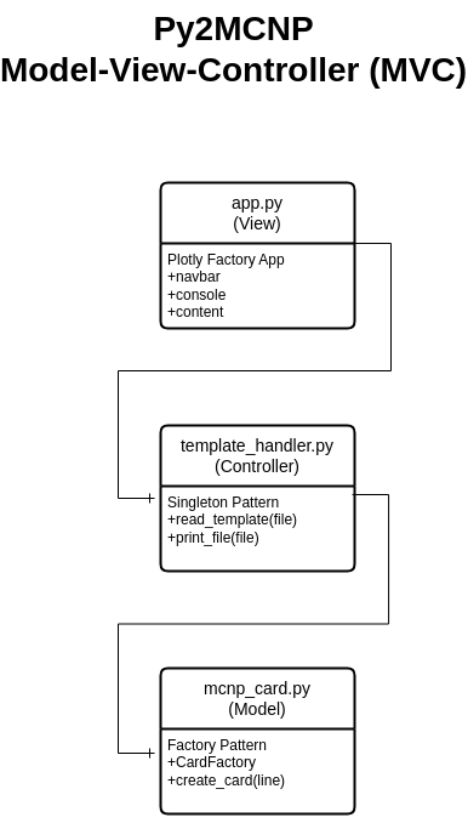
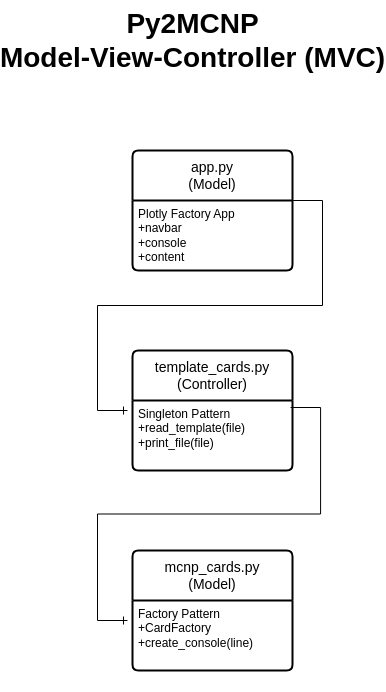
  <mxCell id="0" />
  <mxCell id="1" parent="0" />
- <mxCell id="2" value="app.py&lt;br&gt;(View)" style="swimlane;childLayout=stackLayout;horizontal=1;startSize=50;horizontalStack=0;rounded=1;fontSize=14;fontStyle=0;strokeWidth=2;resizeParent=0;resizeLast=1;shadow=0;dashed=0;align=center;arcSize=4;whiteSpace=wrap;html=1;" vertex="1" parent="1"><mxGeometry x="25" y="150" width="160" height="120" as="geometry"><mxRectangle x="345" y="200" width="80" height="50" as="alternateBounds" /></mxGeometry></mxCell>
+ <mxCell id="2" value="app.py&lt;br&gt;(Model)" style="swimlane;childLayout=stackLayout;horizontal=1;startSize=50;horizontalStack=0;rounded=1;fontSize=14;fontStyle=0;strokeWidth=2;resizeParent=0;resizeLast=1;shadow=0;dashed=0;align=center;arcSize=4;whiteSpace=wrap;html=1;" vertex="1" parent="1"><mxGeometry x="25" y="150" width="160" height="120" as="geometry"><mxRectangle x="345" y="200" width="80" height="50" as="alternateBounds" /></mxGeometry></mxCell>
  <mxCell id="3" value="Plotly Factory App&lt;br&gt;+navbar&lt;br&gt;+console&lt;br&gt;+content" style="align=left;strokeColor=none;fillColor=none;spacingLeft=4;fontSize=12;verticalAlign=top;resizable=0;rotatable=0;part=1;html=1;" vertex="1" parent="2"><mxGeometry y="50" width="160" height="70" as="geometry" /></mxCell>
- <mxCell id="4" value="template_handler.py&lt;br&gt;(Controller)" style="swimlane;childLayout=stackLayout;horizontal=1;startSize=50;horizontalStack=0;rounded=1;fontSize=14;fontStyle=0;strokeWidth=2;resizeParent=0;resizeLast=1;shadow=0;dashed=0;align=center;arcSize=4;whiteSpace=wrap;html=1;" vertex="1" parent="1"><mxGeometry x="25" y="350" width="160" height="120" as="geometry" /></mxCell>
+ <mxCell id="4" value="template_cards.py&lt;br&gt;(Controller)" style="swimlane;childLayout=stackLayout;horizontal=1;startSize=50;horizontalStack=0;rounded=1;fontSize=14;fontStyle=0;strokeWidth=2;resizeParent=0;resizeLast=1;shadow=0;dashed=0;align=center;arcSize=4;whiteSpace=wrap;html=1;" vertex="1" parent="1"><mxGeometry x="25" y="350" width="160" height="120" as="geometry" /></mxCell>
  <mxCell id="5" value="" style="edgeStyle=entityRelationEdgeStyle;fontSize=12;html=1;endArrow=ERone;endFill=1;rounded=0;exitX=0.988;exitY=0.1;exitDx=0;exitDy=0;exitPerimeter=0;" edge="1" parent="4" source="6"><mxGeometry width="100" height="100" relative="1" as="geometry"><mxPoint x="-95" y="60" as="sourcePoint" /><mxPoint x="-5" y="270" as="targetPoint" /></mxGeometry></mxCell>
  <mxCell id="6" value="Singleton Pattern&lt;br&gt;+read_template(file)&lt;br&gt;+print_file(file)" style="align=left;strokeColor=none;fillColor=none;spacingLeft=4;fontSize=12;verticalAlign=top;resizable=0;rotatable=0;part=1;html=1;" vertex="1" parent="4"><mxGeometry y="50" width="160" height="70" as="geometry" /></mxCell>
- <mxCell id="7" value="mcnp_card.py&lt;br&gt;(Model)" style="swimlane;childLayout=stackLayout;horizontal=1;startSize=50;horizontalStack=0;rounded=1;fontSize=14;fontStyle=0;strokeWidth=2;resizeParent=0;resizeLast=1;shadow=0;dashed=0;align=center;arcSize=4;whiteSpace=wrap;html=1;" vertex="1" parent="1"><mxGeometry x="25" y="550" width="160" height="120" as="geometry" /></mxCell>
- <mxCell id="8" value="Factory Pattern&lt;br&gt;+CardFactory&lt;br&gt;+create_card(line)" style="align=left;strokeColor=none;fillColor=none;spacingLeft=4;fontSize=12;verticalAlign=top;resizable=0;rotatable=0;part=1;html=1;" vertex="1" parent="7"><mxGeometry y="50" width="160" height="70" as="geometry" /></mxCell>
+ <mxCell id="7" value="mcnp_cards.py&lt;br&gt;(Model)" style="swimlane;childLayout=stackLayout;horizontal=1;startSize=50;horizontalStack=0;rounded=1;fontSize=14;fontStyle=0;strokeWidth=2;resizeParent=0;resizeLast=1;shadow=0;dashed=0;align=center;arcSize=4;whiteSpace=wrap;html=1;" vertex="1" parent="1"><mxGeometry x="25" y="550" width="160" height="120" as="geometry" /></mxCell>
+ <mxCell id="8" value="Factory Pattern&lt;br&gt;+CardFactory&lt;br&gt;+create_console(line)" style="align=left;strokeColor=none;fillColor=none;spacingLeft=4;fontSize=12;verticalAlign=top;resizable=0;rotatable=0;part=1;html=1;" vertex="1" parent="7"><mxGeometry y="50" width="160" height="70" as="geometry" /></mxCell>
  <mxCell id="9" value="" style="edgeStyle=entityRelationEdgeStyle;fontSize=12;html=1;endArrow=ERone;endFill=1;rounded=0;exitX=1;exitY=0;exitDx=0;exitDy=0;" edge="1" parent="1" source="3"><mxGeometry width="100" height="100" relative="1" as="geometry"><mxPoint x="-20" y="280" as="sourcePoint" /><mxPoint x="20" y="410" as="targetPoint" /></mxGeometry></mxCell>
  <mxCell id="10" value="Py2MCNP&lt;br style=&quot;font-size: 28px;&quot;&gt;Model-View-Controller (MVC)" style="text;strokeColor=none;fillColor=none;html=1;fontSize=28;fontStyle=1;verticalAlign=middle;align=center;" vertex="1" parent="1"><mxGeometry x="35" y="20" width="100" height="40" as="geometry" /></mxCell>
